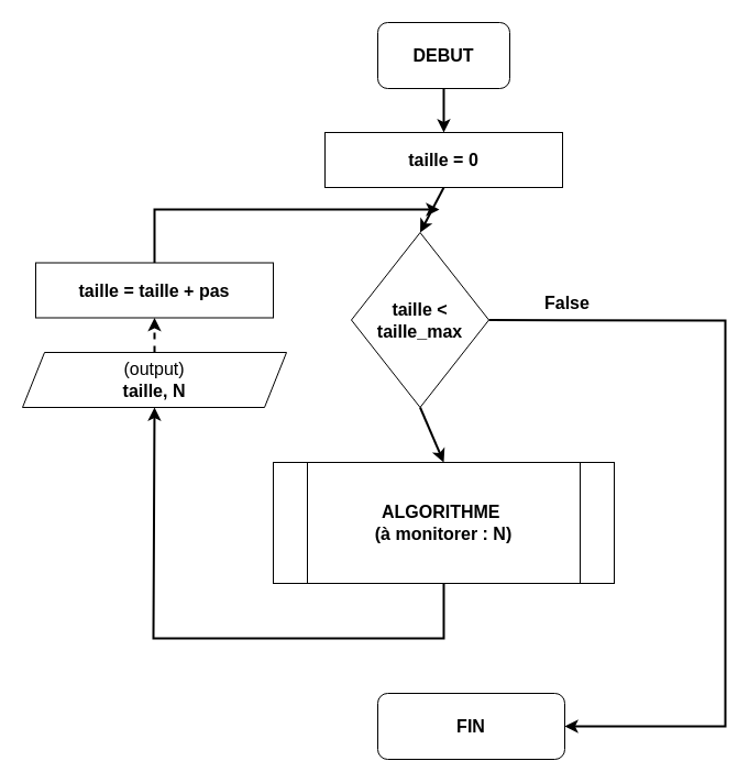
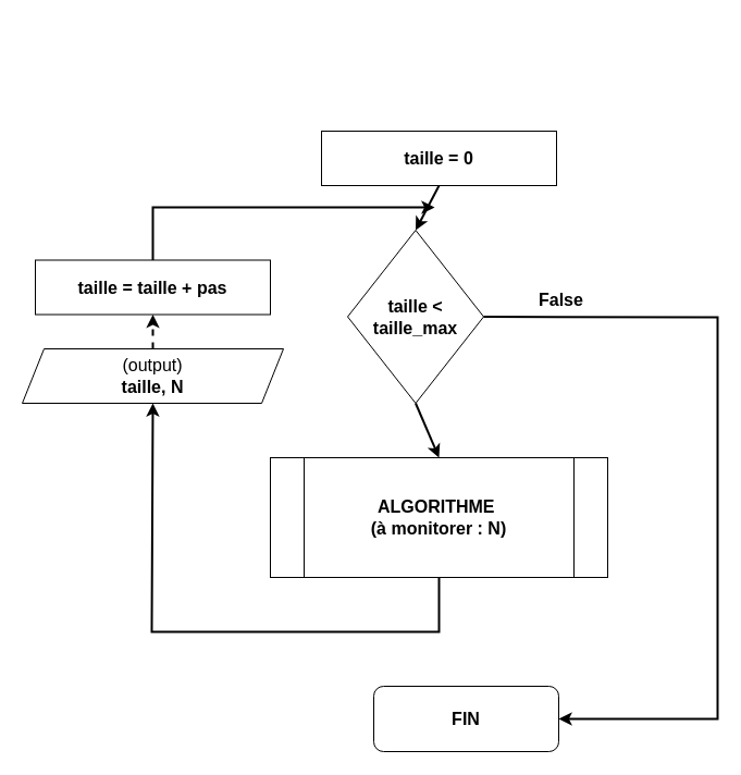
  <mxCell id="0" />
  <mxCell id="1" parent="0" />
  <mxCell id="2" value="&lt;font style=&quot;font-size: 16px;&quot;&gt;&lt;b&gt;ALGORITHME&amp;nbsp;&lt;br&gt;(à monitorer : N)&lt;/b&gt;&lt;/font&gt;" style="shape=process;whiteSpace=wrap;html=1;backgroundOutline=1;" parent="1" vertex="1"><mxGeometry x="248" y="420" width="310" height="110" as="geometry" /></mxCell>
- <mxCell id="3" value="&lt;b&gt;DEBUT&lt;/b&gt;" style="rounded=1;whiteSpace=wrap;html=1;fontSize=16;" parent="1" vertex="1"><mxGeometry x="343" y="20" width="120" height="60" as="geometry" /></mxCell>
  <mxCell id="4" value="&lt;b&gt;taille &amp;lt; taille_max&lt;/b&gt;" style="rhombus;whiteSpace=wrap;html=1;fontSize=16;" parent="1" vertex="1"><mxGeometry x="319" y="211" width="125" height="159" as="geometry" /></mxCell>
  <mxCell id="5" value="&lt;b&gt;taille = 0&lt;/b&gt;" style="rounded=0;whiteSpace=wrap;html=1;fontSize=16;" parent="1" vertex="1"><mxGeometry x="295" y="120" width="216" height="50" as="geometry" /></mxCell>
  <mxCell id="6" value="&lt;b&gt;taille = taille + pas&lt;/b&gt;" style="rounded=0;whiteSpace=wrap;html=1;fontSize=16;" parent="1" vertex="1"><mxGeometry x="32" y="238.5" width="216" height="50" as="geometry" /></mxCell>
- <mxCell id="7" value="" style="endArrow=classic;html=1;rounded=0;fontSize=16;exitX=0.5;exitY=1;exitDx=0;exitDy=0;entryX=0.5;entryY=0;entryDx=0;entryDy=0;strokeWidth=2;" parent="1" source="3" target="5" edge="1"><mxGeometry width="50" height="50" relative="1" as="geometry"><mxPoint x="379" y="350" as="sourcePoint" /><mxPoint x="429" y="300" as="targetPoint" /></mxGeometry></mxCell>
  <mxCell id="8" value="" style="endArrow=classic;html=1;rounded=0;fontSize=16;exitX=0.5;exitY=1;exitDx=0;exitDy=0;entryX=0.5;entryY=0;entryDx=0;entryDy=0;strokeWidth=2;" parent="1" source="5" target="4" edge="1"><mxGeometry width="50" height="50" relative="1" as="geometry"><mxPoint x="413" y="90" as="sourcePoint" /><mxPoint x="413" y="130" as="targetPoint" /></mxGeometry></mxCell>
  <mxCell id="9" value="" style="endArrow=classic;html=1;rounded=0;fontSize=16;exitX=0.5;exitY=1;exitDx=0;exitDy=0;entryX=0.5;entryY=0;entryDx=0;entryDy=0;strokeWidth=2;" parent="1" source="4" target="2" edge="1"><mxGeometry width="50" height="50" relative="1" as="geometry"><mxPoint x="423" y="100" as="sourcePoint" /><mxPoint x="423" y="140" as="targetPoint" /></mxGeometry></mxCell>
  <mxCell id="10" value="" style="endArrow=classic;html=1;rounded=0;fontSize=16;exitX=0.5;exitY=1;exitDx=0;exitDy=0;strokeWidth=2;entryX=0.5;entryY=1;entryDx=0;entryDy=0;" parent="1" source="2" target="14" edge="1"><mxGeometry width="50" height="50" relative="1" as="geometry"><mxPoint x="414" y="380" as="sourcePoint" /><mxPoint x="131" y="420" as="targetPoint" /><Array as="points"><mxPoint x="403" y="580" /><mxPoint x="139" y="580" /></Array></mxGeometry></mxCell>
  <mxCell id="11" value="" style="endArrow=classic;html=1;rounded=0;fontSize=16;strokeWidth=2;exitX=0.5;exitY=0;exitDx=0;exitDy=0;" parent="1" source="6" edge="1"><mxGeometry width="50" height="50" relative="1" as="geometry"><mxPoint x="139" y="230" as="sourcePoint" /><mxPoint x="399" y="190" as="targetPoint" /><Array as="points"><mxPoint x="140" y="190" /></Array></mxGeometry></mxCell>
  <mxCell id="12" value="&lt;b&gt;FIN&lt;/b&gt;" style="rounded=1;whiteSpace=wrap;html=1;fontSize=16;" parent="1" vertex="1"><mxGeometry x="343" y="630" width="170" height="60" as="geometry" /></mxCell>
  <mxCell id="13" value="" style="endArrow=classic;html=1;rounded=0;fontSize=16;exitX=1;exitY=0.5;exitDx=0;exitDy=0;entryX=1;entryY=0.5;entryDx=0;entryDy=0;strokeWidth=2;" parent="1" source="4" target="12" edge="1"><mxGeometry width="50" height="50" relative="1" as="geometry"><mxPoint x="413" y="90" as="sourcePoint" /><mxPoint x="413" y="130" as="targetPoint" /><Array as="points"><mxPoint x="659" y="291" /><mxPoint x="659" y="660" /></Array></mxGeometry></mxCell>
  <mxCell id="14" value="(output)&lt;br&gt;&lt;b&gt;taille, N&lt;/b&gt;" style="shape=parallelogram;perimeter=parallelogramPerimeter;whiteSpace=wrap;html=1;fixedSize=1;fontSize=16;" parent="1" vertex="1"><mxGeometry x="20" y="320" width="240" height="50" as="geometry" /></mxCell>
  <mxCell id="15" value="" style="endArrow=classic;html=1;rounded=0;fontSize=16;exitX=0.5;exitY=0;exitDx=0;exitDy=0;entryX=0.5;entryY=1;entryDx=0;entryDy=0;strokeWidth=2;dashed=1;" parent="1" source="14" target="6" edge="1"><mxGeometry width="50" height="50" relative="1" as="geometry"><mxPoint x="413" y="90" as="sourcePoint" /><mxPoint x="413" y="130" as="targetPoint" /></mxGeometry></mxCell>
  <mxCell id="16" value="False" style="text;strokeColor=none;fillColor=none;align=left;verticalAlign=middle;spacingLeft=4;spacingRight=4;overflow=hidden;points=[[0,0.5],[1,0.5]];portConstraint=eastwest;rotatable=0;fontSize=16;fontStyle=1" vertex="1" parent="1"><mxGeometry x="489" y="258.5" width="80" height="30" as="geometry" /></mxCell>
